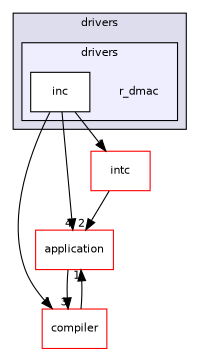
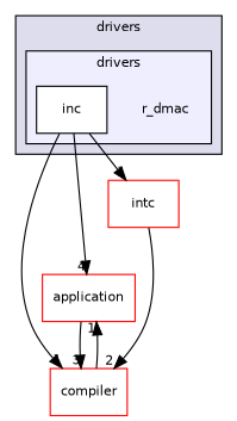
  digraph {
    compound=true
    fontname="DejaVu Sans"
    node [fontname="DejaVu Sans" fontsize=10 shape=box color=red fillcolor=white style=filled]
    edge [headlabel=1 labeldistance=1.5 labelfontname=Helvetica labelfontsize=10 fontname="DejaVu Sans"]
    n1 [label=r_dmac shape=plaintext color="" fillcolor="" style=""]
    n2 [color=black label=inc]
    n3 [label=application]
    n4 [label=compiler]
    n5 [label=intc]
    subgraph cluster_1 {
      bgcolor="#ddddee"
      fontsize=10
      label=drivers
      pencolor=black
      subgraph cluster_2 {
        bgcolor="#eeeeff"
        fontsize=10
        pencolor=black
        n1
        n2
      }
    }
    n2 -> n3 [headlabel=4]
    n2 -> n4
    n2 -> n5
    n3 -> n4 [headlabel=3]
    n4 -> n3
-   n5 -> n3 [headlabel=2]
+   n5 -> n4 [headlabel=2]
  }
